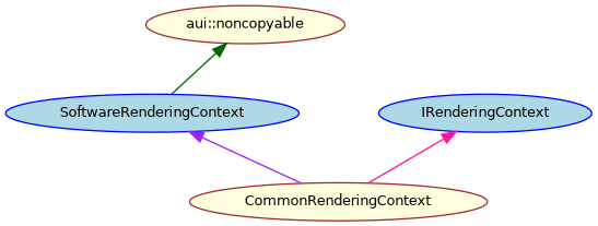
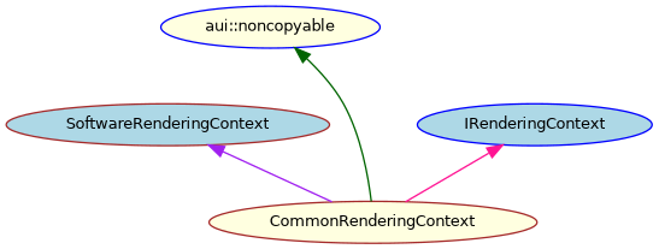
  digraph {
    node [color=blue fillcolor=lightblue fontname=Helvetica fontsize=10 shape=ellipse style=filled]
    edge [dir=back fontname=Helvetica fontsize=10 labelfontname=Helvetica labelfontsize=10 style=solid]
-   n1 [fontcolor=black height=0.2 label=SoftwareRenderingContext width=0.4]
+   n1 [color=brown fontcolor=black height=0.2 label=SoftwareRenderingContext width=0.4]
    n2 [color=brown fillcolor=lightyellow height=0.2 label=CommonRenderingContext width=0.4]
-   n3 [color=brown fillcolor=lightyellow height=0.2 label="aui::noncopyable" width=0.4]
+   n3 [fillcolor=lightyellow height=0.2 label="aui::noncopyable" width=0.4]
    n4 [height=0.2 label=IRenderingContext width=0.4]
    n1 -> n2 [color=purple]
-   n3 -> n1 [color=darkgreen]
+   n3 -> n2 [color=darkgreen]
    n4 -> n2 [color=deeppink]
  }
